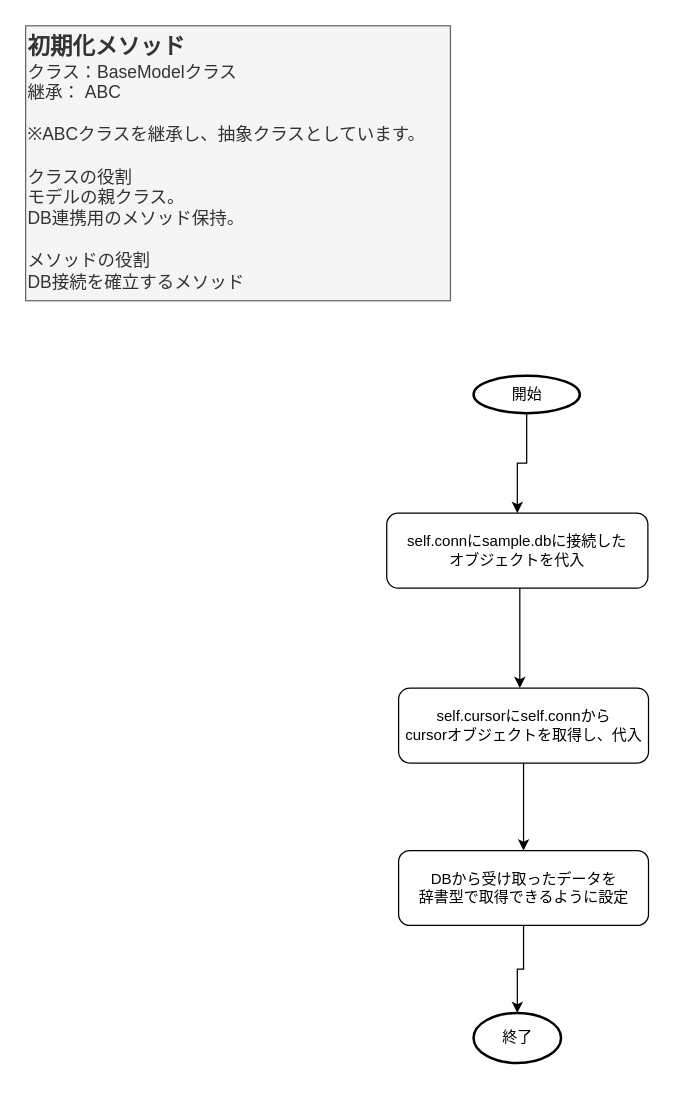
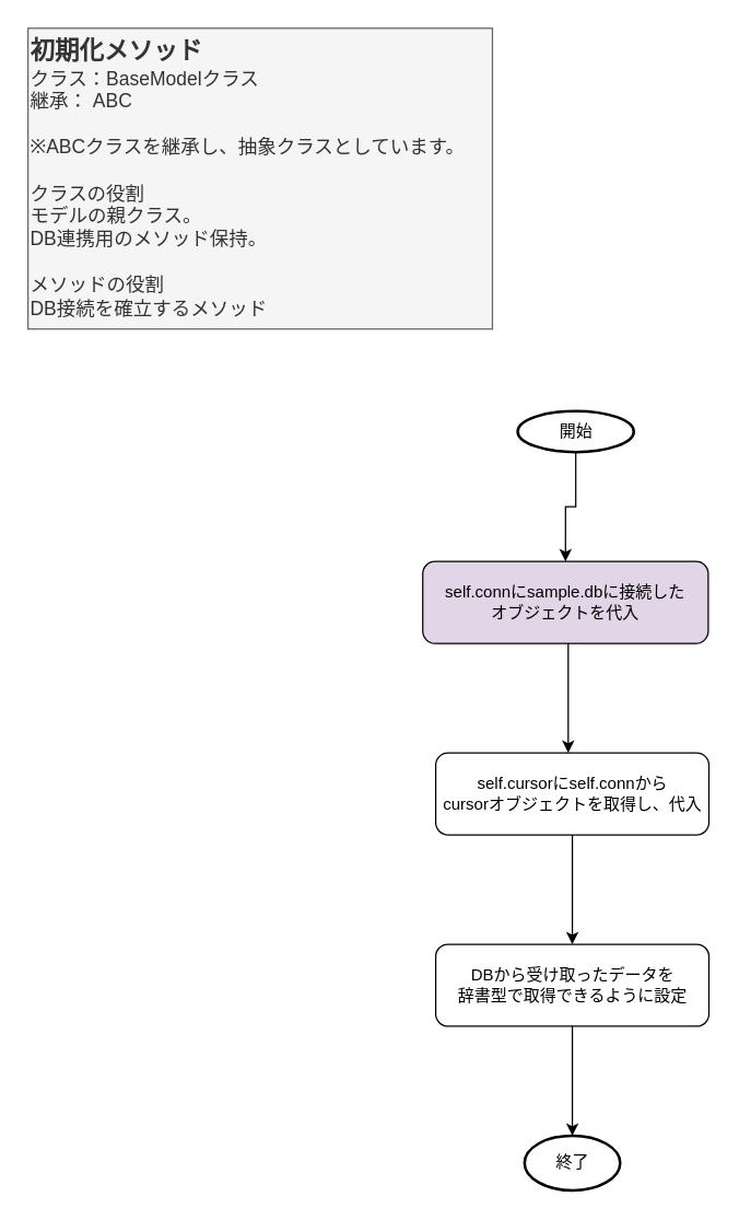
  <mxCell id="0" />
  <mxCell id="1" parent="0" />
  <mxCell id="2" value="" style="edgeStyle=orthogonalEdgeStyle;rounded=0;orthogonalLoop=1;jettySize=auto;html=1;" parent="1" source="3" target="7" edge="1"><mxGeometry relative="1" as="geometry" /></mxCell>
  <mxCell id="3" value="開始" style="strokeWidth=2;html=1;shape=mxgraph.flowchart.start_1;whiteSpace=wrap;" parent="1" vertex="1"><mxGeometry x="378.5" y="300" width="85" height="30" as="geometry" /></mxCell>
  <mxCell id="4" value="" style="edgeStyle=orthogonalEdgeStyle;rounded=0;orthogonalLoop=1;jettySize=auto;html=1;" parent="1" edge="1"><mxGeometry relative="1" as="geometry"><mxPoint x="415.5" y="470" as="sourcePoint" /><mxPoint x="415.5" y="550" as="targetPoint" /></mxGeometry></mxCell>
  <mxCell id="5" value="" style="edgeStyle=orthogonalEdgeStyle;rounded=0;orthogonalLoop=1;jettySize=auto;html=1;" parent="1" source="6" target="10" edge="1"><mxGeometry relative="1" as="geometry" /></mxCell>
  <mxCell id="6" value="self.cursorにself.connから&lt;br&gt;cursorオブジェクトを取得し、代入" style="rounded=1;whiteSpace=wrap;html=1;" parent="1" vertex="1"><mxGeometry x="318.5" y="550" width="200" height="60" as="geometry" /></mxCell>
- <mxCell id="7" value="self.connにsample.dbに接続した&lt;br&gt;オブジェクトを代入" style="rounded=1;whiteSpace=wrap;html=1;" parent="1" vertex="1"><mxGeometry x="309" y="410" width="209" height="60" as="geometry" /></mxCell>
- <mxCell id="8" value="終了" style="strokeWidth=2;html=1;shape=mxgraph.flowchart.start_1;whiteSpace=wrap;" parent="1" vertex="1"><mxGeometry x="378.5" y="810" width="70" height="40" as="geometry" /></mxCell>
+ <mxCell id="7" value="self.connにsample.dbに接続した&lt;br&gt;オブジェクトを代入" style="rounded=1;whiteSpace=wrap;html=1;fillColor=#e1d5e7;" parent="1" vertex="1"><mxGeometry x="309" y="410" width="209" height="60" as="geometry" /></mxCell>
+ <mxCell id="8" value="終了" style="strokeWidth=2;html=1;shape=mxgraph.flowchart.start_1;whiteSpace=wrap;" parent="1" vertex="1"><mxGeometry x="383.5" y="830" width="70" height="40" as="geometry" /></mxCell>
  <mxCell id="9" value="" style="edgeStyle=orthogonalEdgeStyle;rounded=0;orthogonalLoop=1;jettySize=auto;html=1;" parent="1" source="10" target="8" edge="1"><mxGeometry relative="1" as="geometry" /></mxCell>
- <mxCell id="10" value="DBから受け取ったデータを&lt;div&gt;辞書型で取得できるように設定&lt;/div&gt;" style="rounded=1;whiteSpace=wrap;html=1;" parent="1" vertex="1"><mxGeometry x="318.5" y="680" width="200" height="60" as="geometry" /></mxCell>
+ <mxCell id="10" value="DBから受け取ったデータを&lt;div&gt;辞書型で取得できるように設定&lt;/div&gt;" style="rounded=1;whiteSpace=wrap;html=1;" parent="1" vertex="1"><mxGeometry x="318.5" y="690" width="200" height="60" as="geometry" /></mxCell>
  <mxCell id="11" value="&lt;b style=&quot;&quot;&gt;&lt;font style=&quot;&quot;&gt;&lt;font style=&quot;font-size: 18px;&quot;&gt;初期化メソッド&lt;/font&gt;&lt;/font&gt;&lt;/b&gt;&lt;div&gt;&lt;font style=&quot;font-size: 14px;&quot;&gt;クラス：BaseModelクラス&lt;/font&gt;&lt;/div&gt;&lt;div&gt;&lt;div style=&quot;font-size: 14px;&quot;&gt;&lt;font style=&quot;font-size: 14px;&quot;&gt;継承： ABC&lt;/font&gt;&lt;/div&gt;&lt;/div&gt;&lt;div style=&quot;font-size: 14px;&quot;&gt;&lt;font style=&quot;font-size: 14px;&quot;&gt;&lt;br&gt;&lt;/font&gt;&lt;/div&gt;&lt;div style=&quot;font-size: 14px;&quot;&gt;&lt;font style=&quot;font-size: 14px;&quot;&gt;※ABCクラスを継承し、抽象クラスとしています。&lt;br&gt;&lt;/font&gt;&lt;/div&gt;&lt;div style=&quot;font-size: 14px;&quot;&gt;&lt;font style=&quot;font-size: 14px;&quot;&gt;&lt;br&gt;&lt;/font&gt;&lt;/div&gt;&lt;div style=&quot;font-size: 14px;&quot;&gt;&lt;font style=&quot;font-size: 14px;&quot;&gt;クラスの役割&lt;/font&gt;&lt;/div&gt;&lt;div style=&quot;font-size: 14px;&quot;&gt;モデルの親クラス。&lt;/div&gt;&lt;div style=&quot;font-size: 14px;&quot;&gt;DB連携用のメソッド保持。&lt;/div&gt;&lt;div style=&quot;font-size: 14px;&quot;&gt;&lt;br&gt;&lt;/div&gt;&lt;div style=&quot;font-size: 14px;&quot;&gt;メソッドの役割&lt;/div&gt;&lt;div style=&quot;font-size: 14px;&quot;&gt;DB接続を確立するメソッド&lt;/div&gt;" style="text;html=1;align=left;verticalAlign=top;whiteSpace=wrap;rounded=0;fillColor=#f5f5f5;fontColor=#333333;strokeColor=#666666;" vertex="1" parent="1"><mxGeometry x="20" y="20" width="340" height="220" as="geometry" /></mxCell>
